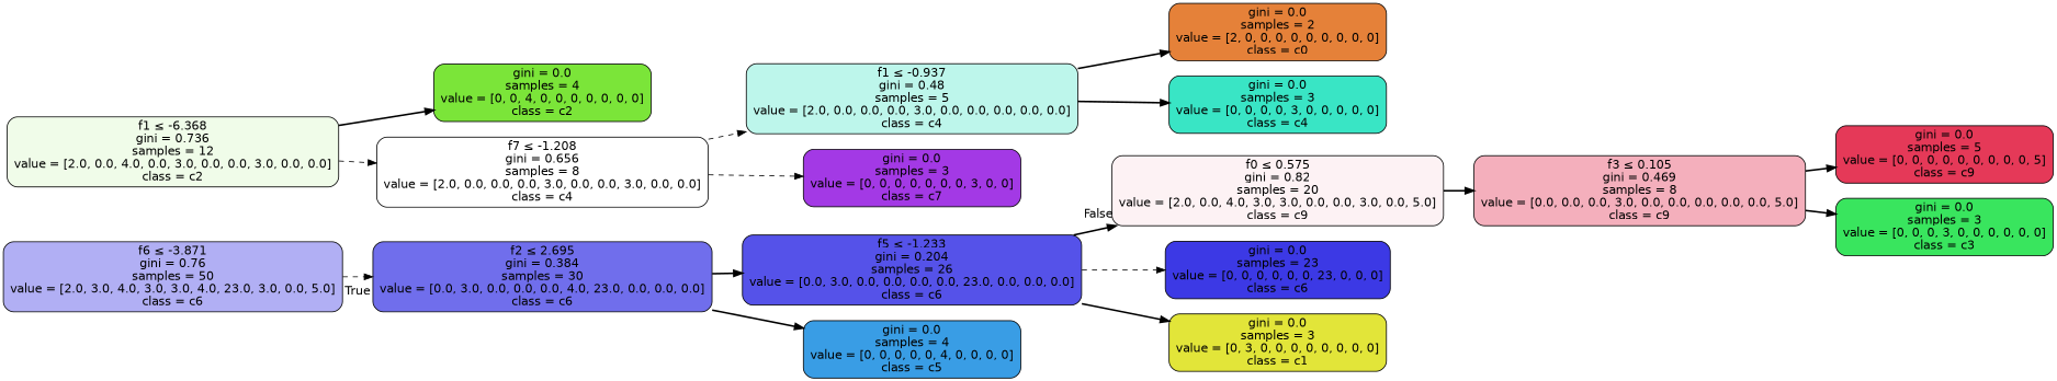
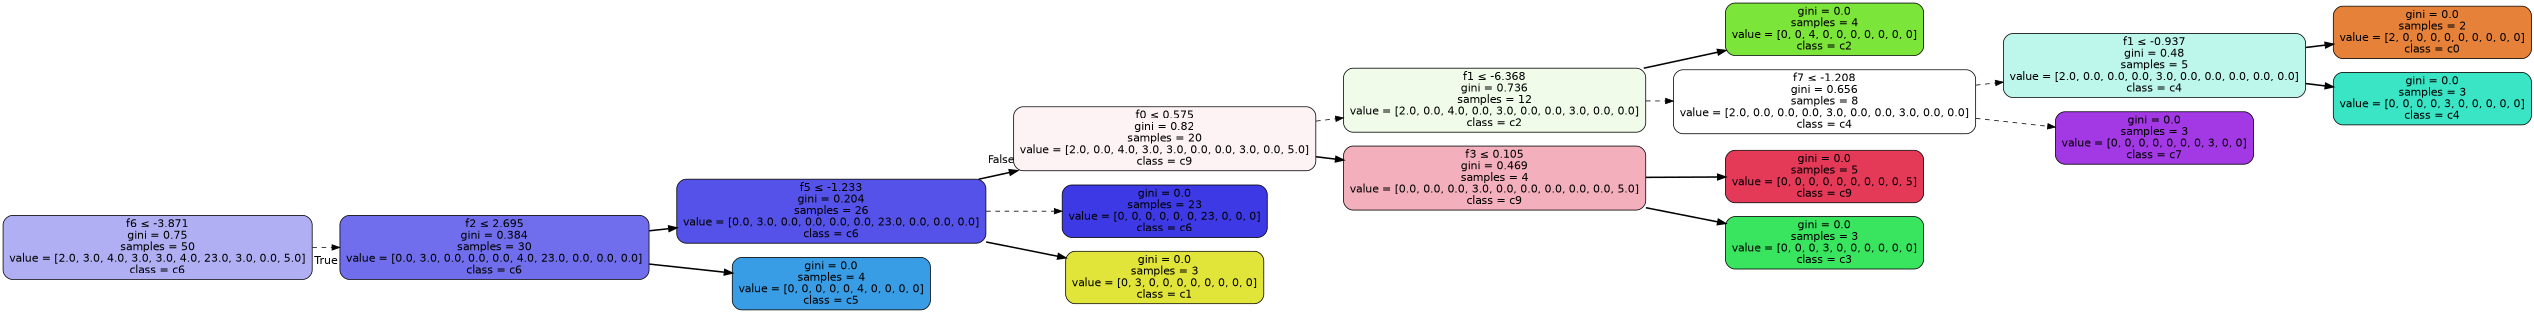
  digraph {
    rankdir=LR
    node [color=black fontname=helvetica shape=box style="filled, rounded"]
    edge [fontname=helvetica style=bold]
-   n1 [fillcolor="#3c39e566" label=<f6 &le; -3.871<br/>gini = 0.76<br/>samples = 50<br/>value = [2.0, 3.0, 4.0, 3.0, 3.0, 4.0, 23.0, 3.0, 0.0, 5.0]<br/>class = c6>]
+   n1 [fillcolor="#3c39e566" label=<f6 &le; -3.871<br/>gini = 0.75<br/>samples = 50<br/>value = [2.0, 3.0, 4.0, 3.0, 3.0, 4.0, 23.0, 3.0, 0.0, 5.0]<br/>class = c6>]
    n2 [fillcolor="#3c39e5ba" label=<f2 &le; 2.695<br/>gini = 0.384<br/>samples = 30<br/>value = [0.0, 3.0, 0.0, 0.0, 0.0, 4.0, 23.0, 0.0, 0.0, 0.0]<br/>class = c6>]
    n3 [fillcolor="#3c39e5de" label=<f5 &le; -1.233<br/>gini = 0.204<br/>samples = 26<br/>value = [0.0, 3.0, 0.0, 0.0, 0.0, 0.0, 23.0, 0.0, 0.0, 0.0]<br/>class = c6>]
    n4 [fillcolor="#399de5ff" label=<gini = 0.0<br/>samples = 4<br/>value = [0, 0, 0, 0, 0, 4, 0, 0, 0, 0]<br/>class = c5>]
    n5 [fillcolor="#e5395810" label=<f0 &le; 0.575<br/>gini = 0.82<br/>samples = 20<br/>value = [2.0, 0.0, 4.0, 3.0, 3.0, 0.0, 0.0, 3.0, 0.0, 5.0]<br/>class = c9>]
    n6 [fillcolor="#7be5391c" label=<f1 &le; -6.368<br/>gini = 0.736<br/>samples = 12<br/>value = [2.0, 0.0, 4.0, 0.0, 3.0, 0.0, 0.0, 3.0, 0.0, 0.0]<br/>class = c2>]
-   n7 [fillcolor="#e5395866" label=<f3 &le; 0.105<br/>gini = 0.469<br/>samples = 8<br/>value = [0.0, 0.0, 0.0, 3.0, 0.0, 0.0, 0.0, 0.0, 0.0, 5.0]<br/>class = c9>]
+   n7 [fillcolor="#e5395866" label=<f3 &le; 0.105<br/>gini = 0.469<br/>samples = 4<br/>value = [0.0, 0.0, 0.0, 3.0, 0.0, 0.0, 0.0, 0.0, 0.0, 5.0]<br/>class = c9>]
    n8 [fillcolor="#3c39e5ff" label=<gini = 0.0<br/>samples = 23<br/>value = [0, 0, 0, 0, 0, 0, 23, 0, 0, 0]<br/>class = c6>]
    n9 [fillcolor="#e2e539ff" label=<gini = 0.0<br/>samples = 3<br/>value = [0, 3, 0, 0, 0, 0, 0, 0, 0, 0]<br/>class = c1>]
    n10 [fillcolor="#7be539ff" label=<gini = 0.0<br/>samples = 4<br/>value = [0, 0, 4, 0, 0, 0, 0, 0, 0, 0]<br/>class = c2>]
    n11 [fillcolor="#39e5c500" label=<f7 &le; -1.208<br/>gini = 0.656<br/>samples = 8<br/>value = [2.0, 0.0, 0.0, 0.0, 3.0, 0.0, 0.0, 3.0, 0.0, 0.0]<br/>class = c4>]
    n12 [fillcolor="#e53958ff" label=<gini = 0.0<br/>samples = 5<br/>value = [0, 0, 0, 0, 0, 0, 0, 0, 0, 5]<br/>class = c9>]
    n13 [fillcolor="#39e55eff" label=<gini = 0.0<br/>samples = 3<br/>value = [0, 0, 0, 3, 0, 0, 0, 0, 0, 0]<br/>class = c3>]
    n14 [fillcolor="#39e5c555" label=<f1 &le; -0.937<br/>gini = 0.48<br/>samples = 5<br/>value = [2.0, 0.0, 0.0, 0.0, 3.0, 0.0, 0.0, 0.0, 0.0, 0.0]<br/>class = c4>]
    n15 [fillcolor="#a339e5ff" label=<gini = 0.0<br/>samples = 3<br/>value = [0, 0, 0, 0, 0, 0, 0, 3, 0, 0]<br/>class = c7>]
    n16 [fillcolor="#e58139ff" label=<gini = 0.0<br/>samples = 2<br/>value = [2, 0, 0, 0, 0, 0, 0, 0, 0, 0]<br/>class = c0>]
    n17 [fillcolor="#39e5c5ff" label=<gini = 0.0<br/>samples = 3<br/>value = [0, 0, 0, 0, 3, 0, 0, 0, 0, 0]<br/>class = c4>]
    n1 -> n2 [headlabel=True labelangle=45 labeldistance=2.5 style=dashed]
    n2 -> n3
    n2 -> n4
    n3 -> n5 [headlabel=False labelangle=-45 labeldistance=2.5]
    n3 -> n8 [style=dashed]
    n3 -> n9
+   n5 -> n6 [style=dashed]
    n5 -> n7
    n6 -> n10
    n6 -> n11 [style=dashed]
    n7 -> n12
    n7 -> n13
    n11 -> n14 [style=dashed]
    n11 -> n15 [style=dashed]
    n14 -> n16
    n14 -> n17
  }
